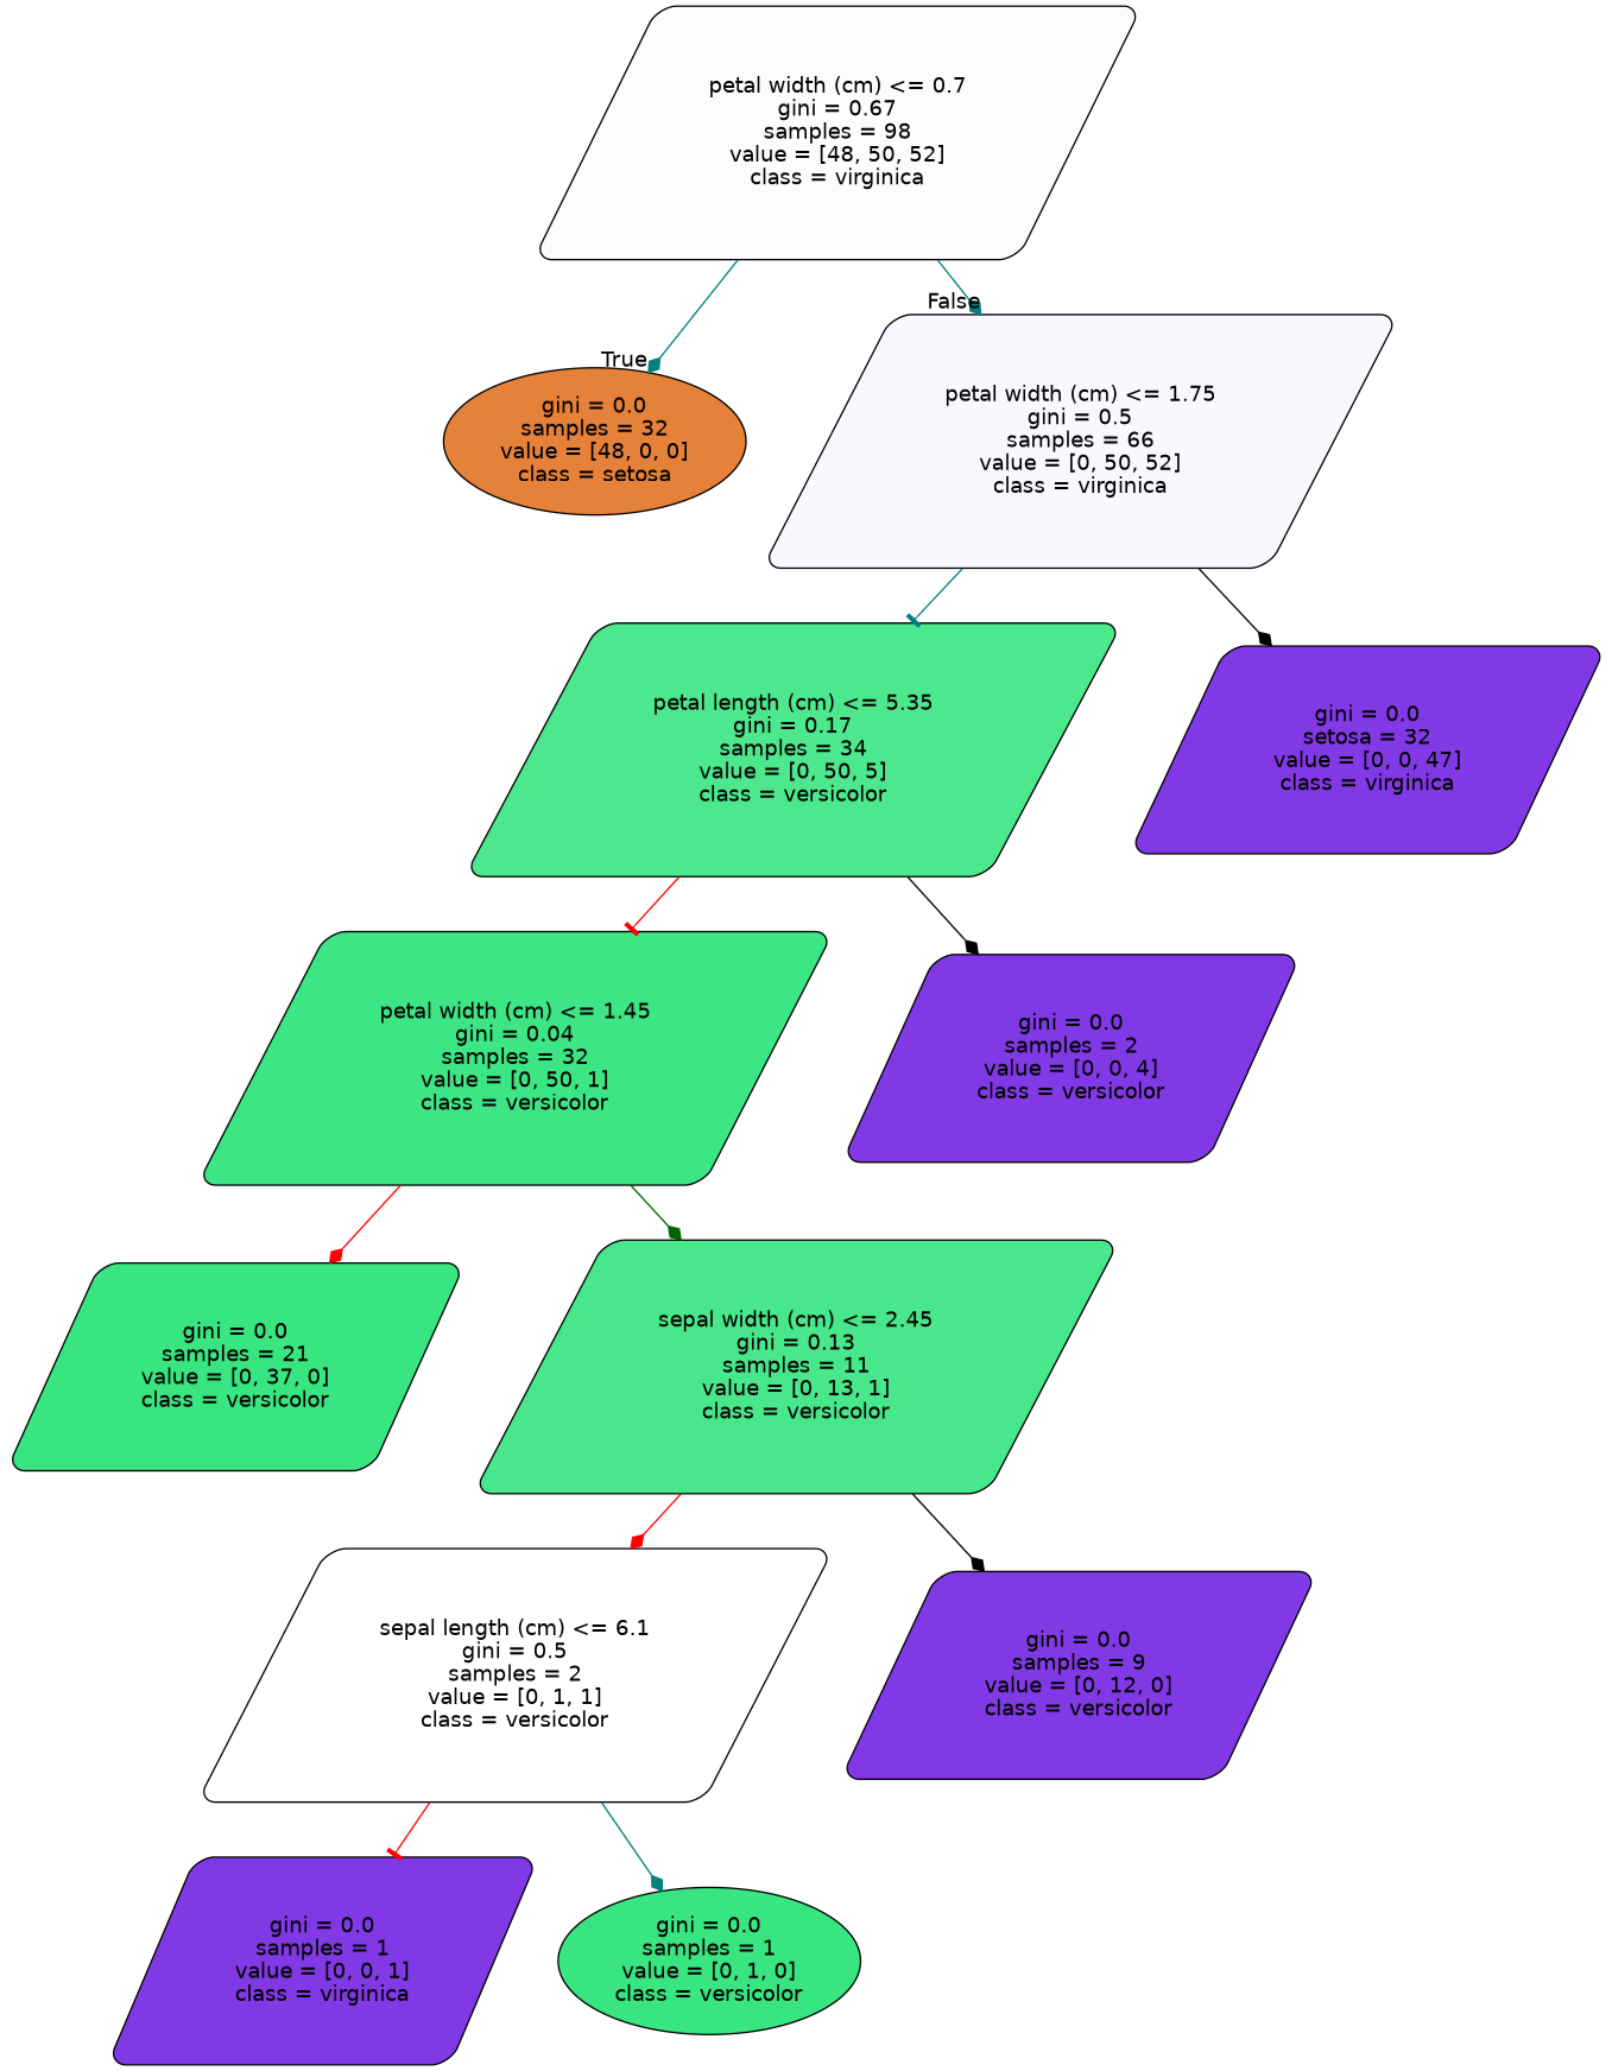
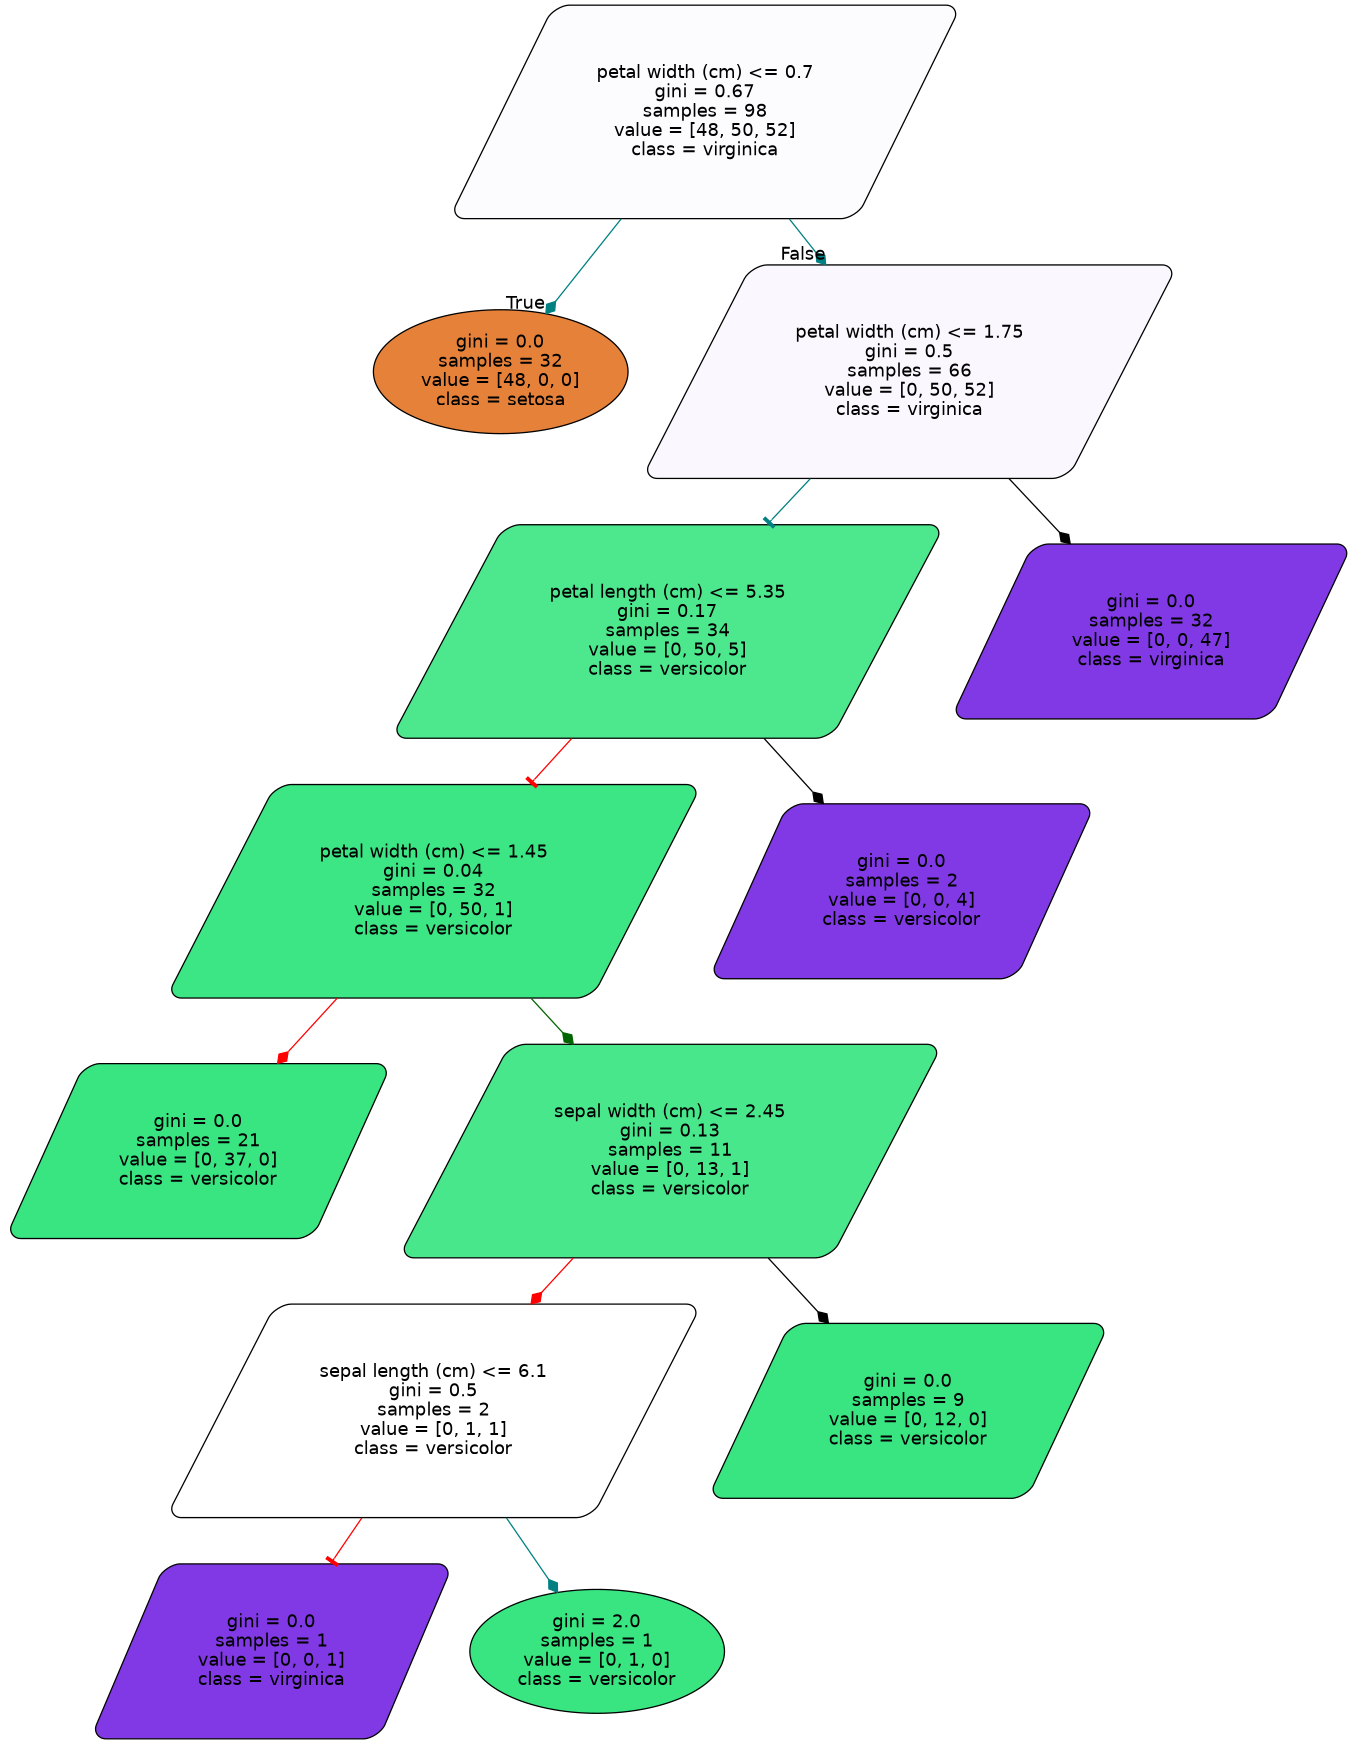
  digraph {
    node [color=black fillcolor="#8139e5" fontname=helvetica shape=parallelogram style="filled, rounded"]
    edge [arrowhead=diamond color=teal fontname=helvetica]
    n1 [fillcolor="#fcfbfe" label="petal width (cm) <= 0.7\ngini = 0.67\nsamples = 98\nvalue = [48, 50, 52]\nclass = virginica"]
    n2 [fillcolor="#e58139" label="gini = 0.0\nsamples = 32\nvalue = [48, 0, 0]\nclass = setosa" shape=ellipse]
    n3 [fillcolor="#faf7fe" label="petal width (cm) <= 1.75\ngini = 0.5\nsamples = 66\nvalue = [0, 50, 52]\nclass = virginica"]
    n4 [fillcolor="#4de88e" label="petal length (cm) <= 5.35\ngini = 0.17\nsamples = 34\nvalue = [0, 50, 5]\nclass = versicolor"]
-   n5 [label="gini = 0.0\nsetosa = 32\nvalue = [0, 0, 47]\nclass = virginica"]
+   n5 [label="gini = 0.0\nsamples = 32\nvalue = [0, 0, 47]\nclass = virginica"]
    n6 [fillcolor="#3de684" label="petal width (cm) <= 1.45\ngini = 0.04\nsamples = 32\nvalue = [0, 50, 1]\nclass = versicolor"]
    n7 [label="gini = 0.0\nsamples = 2\nvalue = [0, 0, 4]\nclass = versicolor"]
    n8 [fillcolor="#39e581" label="gini = 0.0\nsamples = 21\nvalue = [0, 37, 0]\nclass = versicolor"]
    n9 [fillcolor="#48e78b" label="sepal width (cm) <= 2.45\ngini = 0.13\nsamples = 11\nvalue = [0, 13, 1]\nclass = versicolor"]
    n10 [fillcolor="#ffffff" label="sepal length (cm) <= 6.1\ngini = 0.5\nsamples = 2\nvalue = [0, 1, 1]\nclass = versicolor"]
-   n11 [label="gini = 0.0\nsamples = 9\nvalue = [0, 12, 0]\nclass = versicolor"]
+   n11 [fillcolor="#39e581" label="gini = 0.0\nsamples = 9\nvalue = [0, 12, 0]\nclass = versicolor"]
    n12 [label="gini = 0.0\nsamples = 1\nvalue = [0, 0, 1]\nclass = virginica"]
-   n13 [fillcolor="#39e581" label="gini = 0.0\nsamples = 1\nvalue = [0, 1, 0]\nclass = versicolor" shape=ellipse]
+   n13 [fillcolor="#39e581" label="gini = 2.0\nsamples = 1\nvalue = [0, 1, 0]\nclass = versicolor" shape=ellipse]
    n1 -> n2 [headlabel=True labelangle=45 labeldistance=2.5]
    n1 -> n3 [headlabel=False labelangle=-45 labeldistance=2.5]
    n3 -> n4 [arrowhead=tee]
    n3 -> n5 [color=black]
    n4 -> n6 [arrowhead=tee color=red]
    n4 -> n7 [color=black]
    n6 -> n8 [color=red]
    n6 -> n9 [color=darkgreen]
    n9 -> n10 [color=red]
    n9 -> n11 [color=black]
    n10 -> n12 [arrowhead=tee color=red]
    n10 -> n13
  }
